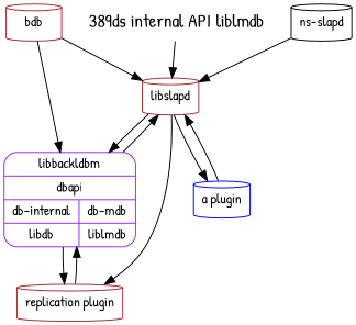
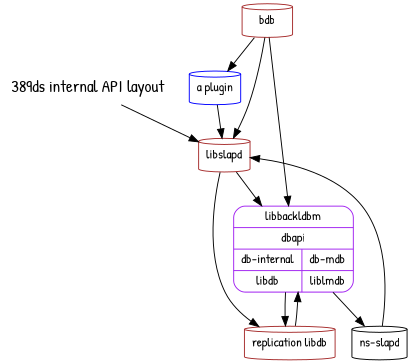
  digraph {
    fontname="Patrick Hand"
    node [color=brown fontname="Patrick Hand" shape=cylinder]
    edge [fontname="Patrick Hand"]
-   n1 [fontsize=18 label="389ds internal API liblmdb" shape=plaintext]
+   n1 [fontsize=18 label="389ds internal API layout" shape=plaintext]
    n2 [label=libslapd]
    n3 [color=black label="ns-slapd"]
    n4 [color=purple label="{ libbackldbm | dbapi | { { db-internal | libdb } | { db-mdb | liblmdb }}}" shape=Mrecord]
-   n5 [label="replication plugin"]
+   n5 [label="replication libdb"]
    n6 [color=blue label="a plugin"]
    n7 [label=bdb]
    n1 -> n2
    n2 -> n4
    n2 -> n5
-   n2 -> n6
+   n7 -> n6
    n3 -> n2
-   n4 -> n2
+   n4 -> n3
    n4 -> n5
    n5 -> n4
    n6 -> n2
    n7 -> n2
    n7 -> n4
  }
